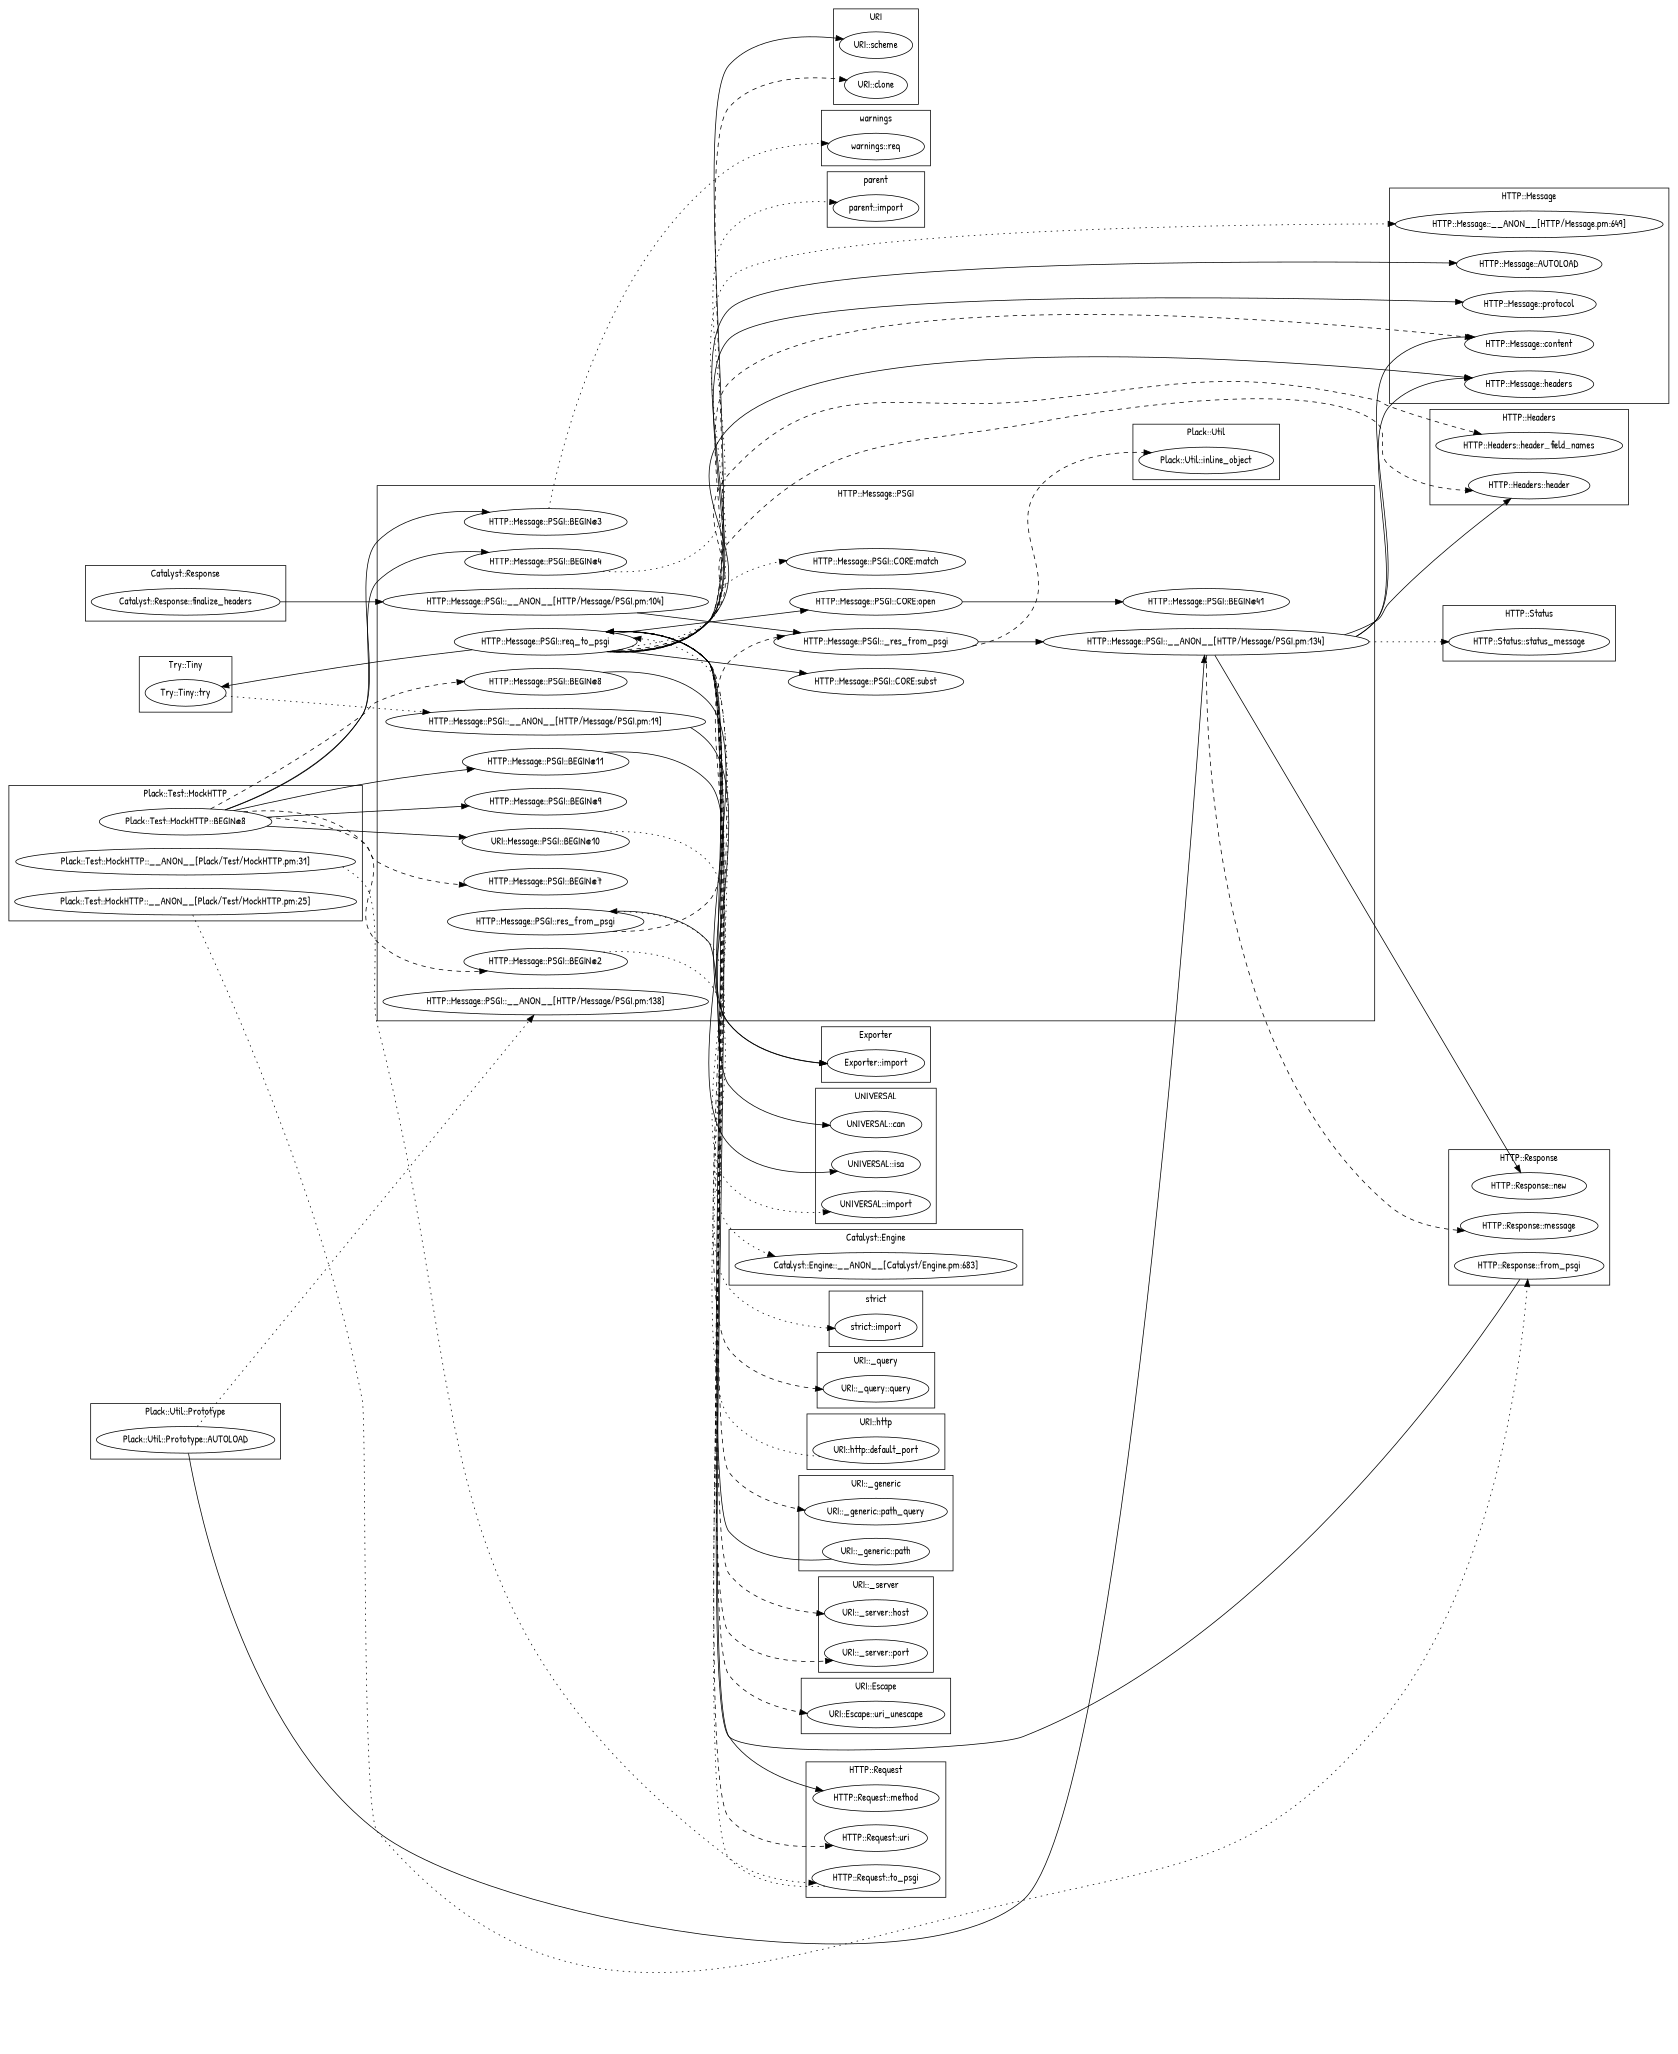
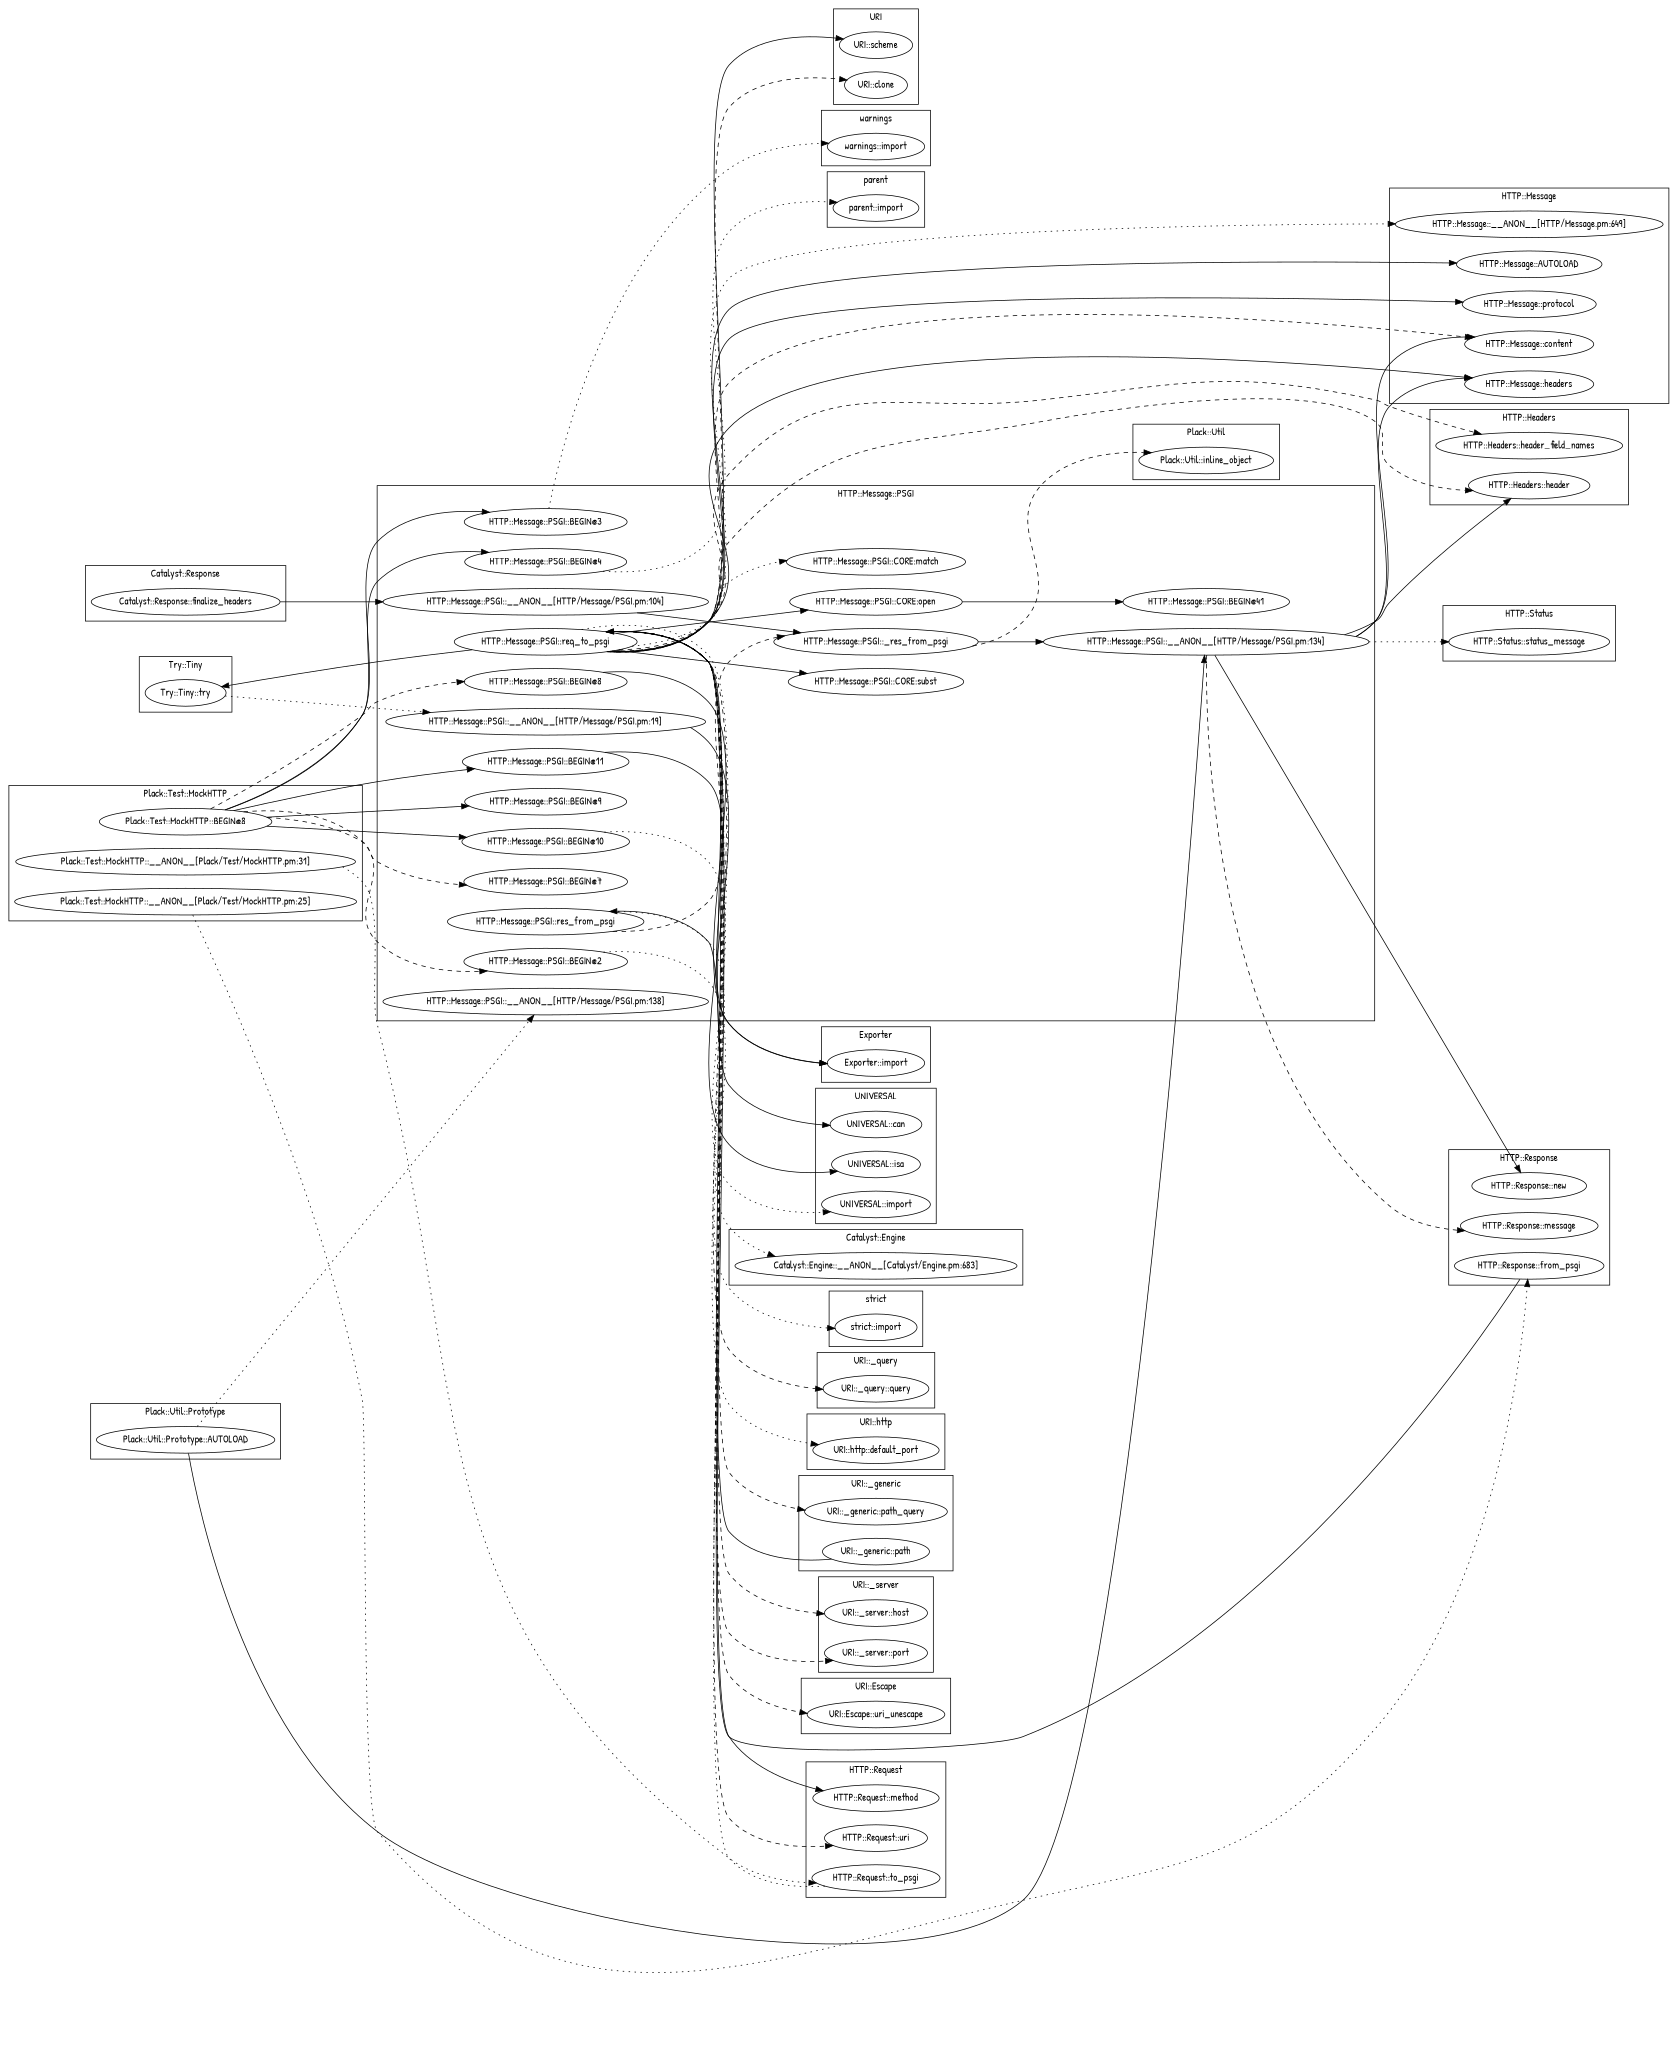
  digraph {
    fontname="Patrick Hand"
    rankdir=LR
    node [fontname="Patrick Hand"]
    edge [fontname="Patrick Hand" style=solid]
    "HTTP::Message::content"
    "HTTP::Message::AUTOLOAD"
    "HTTP::Message::protocol"
    "HTTP::Message::headers"
    "HTTP::Message::__ANON__[HTTP/Message.pm:649]"
    "URI::_query::query"
    "Plack::Test::MockHTTP::__ANON__[Plack/Test/MockHTTP.pm:31]"
    "Plack::Test::MockHTTP::BEGIN@8"
    "Plack::Test::MockHTTP::__ANON__[Plack/Test/MockHTTP.pm:25]"
    "HTTP::Headers::header"
    "HTTP::Headers::header_field_names"
    "HTTP::Request::to_psgi"
    "HTTP::Request::uri"
    "HTTP::Request::method"
    "Try::Tiny::try"
    "UNIVERSAL::import"
    "UNIVERSAL::isa"
    "UNIVERSAL::can"
    "HTTP::Message::PSGI::BEGIN@41"
    "HTTP::Message::PSGI::BEGIN@9"
    "HTTP::Message::PSGI::BEGIN@11"
-   "HTTP::Message::PSGI::BEGIN@10" [label="URI::Message::PSGI::BEGIN@10"]
+   "HTTP::Message::PSGI::BEGIN@10"
    "HTTP::Message::PSGI::BEGIN@7"
    "HTTP::Message::PSGI::__ANON__[HTTP/Message/PSGI.pm:138]"
    "HTTP::Message::PSGI::CORE:subst"
    "HTTP::Message::PSGI::res_from_psgi"
    "HTTP::Message::PSGI::BEGIN@2"
    "HTTP::Message::PSGI::req_to_psgi"
    "HTTP::Message::PSGI::BEGIN@3"
    "HTTP::Message::PSGI::__ANON__[HTTP/Message/PSGI.pm:104]"
    "HTTP::Message::PSGI::BEGIN@4"
    "HTTP::Message::PSGI::CORE:open"
    "HTTP::Message::PSGI::__ANON__[HTTP/Message/PSGI.pm:134]"
    "HTTP::Message::PSGI::BEGIN@8"
    "HTTP::Message::PSGI::__ANON__[HTTP/Message/PSGI.pm:19]"
    "HTTP::Message::PSGI::CORE:match"
    "HTTP::Message::PSGI::_res_from_psgi"
    "HTTP::Status::status_message"
-   "warnings::import" [label="warnings::req"]
+   "warnings::import"
    "URI::http::default_port"
    "URI::_generic::path_query"
    "URI::_generic::path"
    "URI::_server::host"
    "URI::_server::port"
    "HTTP::Response::new"
    "HTTP::Response::from_psgi"
    "HTTP::Response::message"
    "Catalyst::Engine::__ANON__[Catalyst/Engine.pm:683]"
    "Exporter::import"
    "URI::Escape::uri_unescape"
    "Plack::Util::Prototype::AUTOLOAD"
    "parent::import"
    "Plack::Util::inline_object"
    "URI::scheme"
    "URI::clone"
    "strict::import"
    "Catalyst::Response::finalize_headers"
    subgraph cluster_1 {
      label="HTTP::Message"
      "HTTP::Message::content"
      "HTTP::Message::AUTOLOAD"
      "HTTP::Message::protocol"
      "HTTP::Message::headers"
      "HTTP::Message::__ANON__[HTTP/Message.pm:649]"
    }
    subgraph cluster_2 {
      label="URI::_query"
      "URI::_query::query"
    }
    subgraph cluster_3 {
      label="Plack::Test::MockHTTP"
      "Plack::Test::MockHTTP::__ANON__[Plack/Test/MockHTTP.pm:31]"
      "Plack::Test::MockHTTP::BEGIN@8"
      "Plack::Test::MockHTTP::__ANON__[Plack/Test/MockHTTP.pm:25]"
    }
    subgraph cluster_4 {
      label="HTTP::Headers"
      "HTTP::Headers::header"
      "HTTP::Headers::header_field_names"
    }
    subgraph cluster_5 {
      label="HTTP::Request"
      "HTTP::Request::to_psgi"
      "HTTP::Request::uri"
      "HTTP::Request::method"
    }
    subgraph cluster_6 {
      label="Try::Tiny"
      "Try::Tiny::try"
    }
    subgraph cluster_7 {
      label=UNIVERSAL
      "UNIVERSAL::import"
      "UNIVERSAL::isa"
      "UNIVERSAL::can"
    }
    subgraph cluster_8 {
      label="HTTP::Message::PSGI"
      "HTTP::Message::PSGI::BEGIN@41"
      "HTTP::Message::PSGI::BEGIN@9"
      "HTTP::Message::PSGI::BEGIN@11"
      "HTTP::Message::PSGI::BEGIN@10"
      "HTTP::Message::PSGI::BEGIN@7"
      "HTTP::Message::PSGI::__ANON__[HTTP/Message/PSGI.pm:138]"
      "HTTP::Message::PSGI::CORE:subst"
      "HTTP::Message::PSGI::res_from_psgi"
      "HTTP::Message::PSGI::BEGIN@2"
      "HTTP::Message::PSGI::req_to_psgi"
      "HTTP::Message::PSGI::BEGIN@3"
      "HTTP::Message::PSGI::__ANON__[HTTP/Message/PSGI.pm:104]"
      "HTTP::Message::PSGI::BEGIN@4"
      "HTTP::Message::PSGI::CORE:open"
      "HTTP::Message::PSGI::__ANON__[HTTP/Message/PSGI.pm:134]"
      "HTTP::Message::PSGI::BEGIN@8"
      "HTTP::Message::PSGI::__ANON__[HTTP/Message/PSGI.pm:19]"
      "HTTP::Message::PSGI::CORE:match"
      "HTTP::Message::PSGI::_res_from_psgi"
    }
    subgraph cluster_9 {
      label="HTTP::Status"
      "HTTP::Status::status_message"
    }
    subgraph cluster_10 {
      label=warnings
      "warnings::import"
    }
    subgraph cluster_11 {
      label="URI::http"
      "URI::http::default_port"
    }
    subgraph cluster_12 {
      label="URI::_generic"
      "URI::_generic::path_query"
      "URI::_generic::path"
    }
    subgraph cluster_13 {
      label="URI::_server"
      "URI::_server::host"
      "URI::_server::port"
    }
    subgraph cluster_14 {
      label="HTTP::Response"
      "HTTP::Response::new"
      "HTTP::Response::from_psgi"
      "HTTP::Response::message"
    }
    subgraph cluster_15 {
      label="Catalyst::Engine"
      "Catalyst::Engine::__ANON__[Catalyst/Engine.pm:683]"
    }
    subgraph cluster_16 {
      label=Exporter
      "Exporter::import"
    }
    subgraph cluster_17 {
      label="URI::Escape"
      "URI::Escape::uri_unescape"
    }
    subgraph cluster_18 {
      label="Plack::Util::Prototype"
      "Plack::Util::Prototype::AUTOLOAD"
    }
    subgraph cluster_19 {
      label=parent
      "parent::import"
    }
    subgraph cluster_20 {
      label="Plack::Util"
      "Plack::Util::inline_object"
    }
    subgraph cluster_21 {
      label=URI
      "URI::scheme"
      "URI::clone"
    }
    subgraph cluster_22 {
      label="strict"
      "strict::import"
    }
    subgraph cluster_23 {
      label="Catalyst::Response"
      "Catalyst::Response::finalize_headers"
    }
    "Plack::Test::MockHTTP::__ANON__[Plack/Test/MockHTTP.pm:31]" -> "HTTP::Request::to_psgi" [style=dotted]
    "Plack::Test::MockHTTP::BEGIN@8" -> "HTTP::Message::PSGI::BEGIN@9"
    "Plack::Test::MockHTTP::BEGIN@8" -> "HTTP::Message::PSGI::BEGIN@11"
    "Plack::Test::MockHTTP::BEGIN@8" -> "HTTP::Message::PSGI::BEGIN@10"
    "Plack::Test::MockHTTP::BEGIN@8" -> "HTTP::Message::PSGI::BEGIN@7" [style=dashed]
    "Plack::Test::MockHTTP::BEGIN@8" -> "HTTP::Message::PSGI::BEGIN@2" [style=dashed]
    "Plack::Test::MockHTTP::BEGIN@8" -> "HTTP::Message::PSGI::BEGIN@3"
    "Plack::Test::MockHTTP::BEGIN@8" -> "HTTP::Message::PSGI::BEGIN@4"
    "Plack::Test::MockHTTP::BEGIN@8" -> "HTTP::Message::PSGI::BEGIN@8" [style=dashed]
    "Plack::Test::MockHTTP::__ANON__[Plack/Test/MockHTTP.pm:25]" -> "HTTP::Response::from_psgi" [style=dotted]
    "HTTP::Request::to_psgi" -> "HTTP::Message::PSGI::req_to_psgi" [style=dotted]
    "Try::Tiny::try" -> "HTTP::Message::PSGI::__ANON__[HTTP/Message/PSGI.pm:19]" [style=dotted]
    "HTTP::Message::PSGI::BEGIN@11" -> "Exporter::import"
    "HTTP::Message::PSGI::BEGIN@10" -> "UNIVERSAL::import" [style=dotted]
    "HTTP::Message::PSGI::res_from_psgi" -> "HTTP::Message::PSGI::_res_from_psgi" [style=dashed]
    "HTTP::Message::PSGI::res_from_psgi" -> "Catalyst::Engine::__ANON__[Catalyst/Engine.pm:683]" [style=dotted]
    "HTTP::Message::PSGI::BEGIN@2" -> "strict::import" [style=dotted]
    "HTTP::Message::PSGI::req_to_psgi" -> "HTTP::Message::content" [style=dashed]
    "HTTP::Message::PSGI::req_to_psgi" -> "HTTP::Message::AUTOLOAD"
    "HTTP::Message::PSGI::req_to_psgi" -> "HTTP::Message::protocol"
    "HTTP::Message::PSGI::req_to_psgi" -> "HTTP::Message::headers"
    "HTTP::Message::PSGI::req_to_psgi" -> "HTTP::Message::__ANON__[HTTP/Message.pm:649]" [style=dotted]
    "HTTP::Message::PSGI::req_to_psgi" -> "URI::_query::query" [style=dashed]
    "HTTP::Message::PSGI::req_to_psgi" -> "HTTP::Headers::header" [style=dashed]
    "HTTP::Message::PSGI::req_to_psgi" -> "HTTP::Headers::header_field_names" [style=dashed]
    "HTTP::Message::PSGI::req_to_psgi" -> "HTTP::Request::uri" [style=dashed]
    "HTTP::Message::PSGI::req_to_psgi" -> "HTTP::Request::method"
    "HTTP::Message::PSGI::req_to_psgi" -> "Try::Tiny::try"
    "HTTP::Message::PSGI::req_to_psgi" -> "UNIVERSAL::can"
    "HTTP::Message::PSGI::req_to_psgi" -> "HTTP::Message::PSGI::CORE:subst"
    "HTTP::Message::PSGI::req_to_psgi" -> "HTTP::Message::PSGI::CORE:open"
    "HTTP::Message::PSGI::req_to_psgi" -> "HTTP::Message::PSGI::CORE:match" [style=dotted]
-   "URI::http::default_port" -> "HTTP::Message::PSGI::req_to_psgi" [style=dotted]
+   "HTTP::Message::PSGI::req_to_psgi" -> "URI::http::default_port" [style=dotted]
    "HTTP::Message::PSGI::req_to_psgi" -> "URI::_generic::path_query" [style=dashed]
    "HTTP::Message::PSGI::req_to_psgi" -> "URI::_server::host" [style=dashed]
    "HTTP::Message::PSGI::req_to_psgi" -> "URI::_server::port" [style=dashed]
    "HTTP::Message::PSGI::req_to_psgi" -> "URI::Escape::uri_unescape" [style=dashed]
    "HTTP::Message::PSGI::req_to_psgi" -> "URI::scheme"
    "HTTP::Message::PSGI::req_to_psgi" -> "URI::clone" [style=dashed]
    "HTTP::Message::PSGI::BEGIN@3" -> "warnings::import" [style=dotted]
    "HTTP::Message::PSGI::__ANON__[HTTP/Message/PSGI.pm:104]" -> "HTTP::Message::PSGI::_res_from_psgi"
    "HTTP::Message::PSGI::BEGIN@4" -> "parent::import" [style=dotted]
    "HTTP::Message::PSGI::CORE:open" -> "HTTP::Message::PSGI::BEGIN@41"
    "HTTP::Message::PSGI::__ANON__[HTTP/Message/PSGI.pm:134]" -> "HTTP::Message::content"
    "HTTP::Message::PSGI::__ANON__[HTTP/Message/PSGI.pm:134]" -> "HTTP::Message::headers"
    "HTTP::Message::PSGI::__ANON__[HTTP/Message/PSGI.pm:134]" -> "HTTP::Headers::header"
    "HTTP::Message::PSGI::__ANON__[HTTP/Message/PSGI.pm:134]" -> "HTTP::Status::status_message" [style=dotted]
    "HTTP::Message::PSGI::__ANON__[HTTP/Message/PSGI.pm:134]" -> "HTTP::Response::new"
    "HTTP::Message::PSGI::__ANON__[HTTP/Message/PSGI.pm:134]" -> "HTTP::Response::message" [style=dashed]
    "HTTP::Message::PSGI::BEGIN@8" -> "Exporter::import"
    "HTTP::Message::PSGI::__ANON__[HTTP/Message/PSGI.pm:19]" -> "UNIVERSAL::isa"
    "HTTP::Message::PSGI::_res_from_psgi" -> "HTTP::Message::PSGI::__ANON__[HTTP/Message/PSGI.pm:134]"
    "HTTP::Message::PSGI::_res_from_psgi" -> "Plack::Util::inline_object" [style=dashed]
    "URI::_generic::path" -> "HTTP::Message::PSGI::req_to_psgi"
    "HTTP::Response::from_psgi" -> "HTTP::Message::PSGI::res_from_psgi"
    "Plack::Util::Prototype::AUTOLOAD" -> "HTTP::Message::PSGI::__ANON__[HTTP/Message/PSGI.pm:138]" [style=dotted]
    "Plack::Util::Prototype::AUTOLOAD" -> "HTTP::Message::PSGI::__ANON__[HTTP/Message/PSGI.pm:134]"
    "Catalyst::Response::finalize_headers" -> "HTTP::Message::PSGI::__ANON__[HTTP/Message/PSGI.pm:104]"
  }
